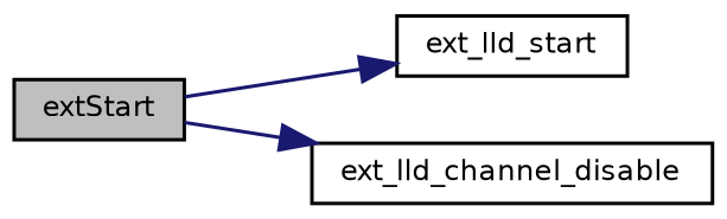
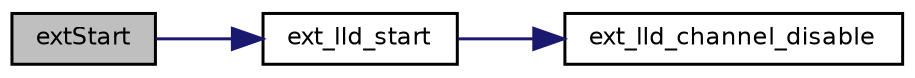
  digraph {
    rankdir=LR
    node [color=black fontname=Helvetica fontsize=8 shape=record]
    edge [color=midnightblue fontname=Helvetica fontsize=8 labelfontname=Helvetica labelfontsize=8 style=solid]
    n1 [fillcolor=grey75 fontcolor=black height=0.2 label=extStart style=filled width=0.4]
    n2 [height=0.2 label=ext_lld_start width=0.4]
    n3 [height=0.2 label=ext_lld_channel_disable width=0.4]
    n1 -> n2
-   n1 -> n3
+   n2 -> n3
  }
